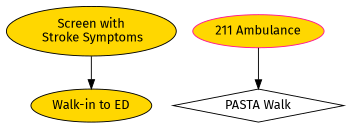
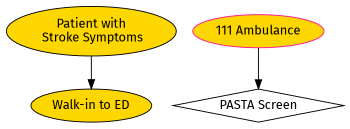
  digraph {
    fontname="Fira Sans"
    fontsize=10
    node [color=black fillcolor=gold fontname="Fira Sans" shape=oval style=filled]
    edge [fontname="Fira Sans"]
-   n1 [label="Screen with\n Stroke Symptoms"]
+   n1 [label="Patient with\n Stroke Symptoms"]
    n2 [label="Walk-in to ED"]
-   n3 [color=deeppink label="211 Ambulance"]
-   n4 [fillcolor=white label="PASTA Walk" shape=diamond]
+   n3 [color=deeppink label="111 Ambulance"]
+   n4 [fillcolor=white label="PASTA Screen" shape=diamond]
    n1 -> n2
    n3 -> n4
  }
